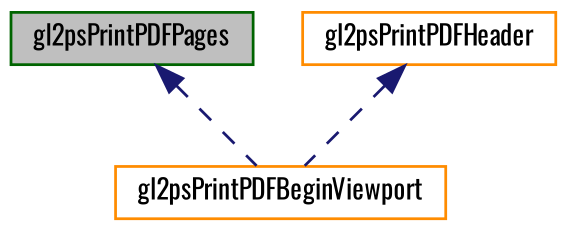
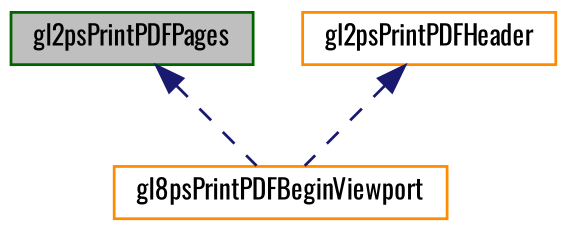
  digraph {
    fontname=Oswald
    rankdir=TB
    node [color=darkorange fillcolor=white fontname=Oswald fontsize=10 shape=record style=filled]
    edge [color=midnightblue dir=back fontname=Oswald fontsize=10 labelfontname=FreeSans labelfontsize=10 style=dashed]
    n1 [color=darkgreen fillcolor=grey75 fontcolor=black height=0.2 label=gl2psPrintPDFPages width=0.4]
-   n2 [height=0.2 label=gl2psPrintPDFBeginViewport width=0.4]
+   n2 [height=0.2 label=gl8psPrintPDFBeginViewport width=0.4]
    n3 [height=0.2 label=gl2psPrintPDFHeader width=0.4]
    n1 -> n2
    n3 -> n2
  }
